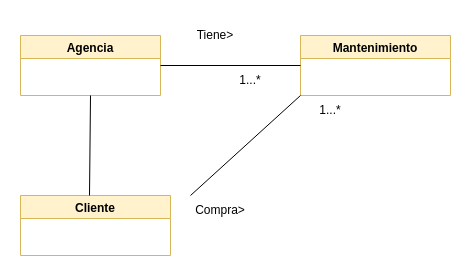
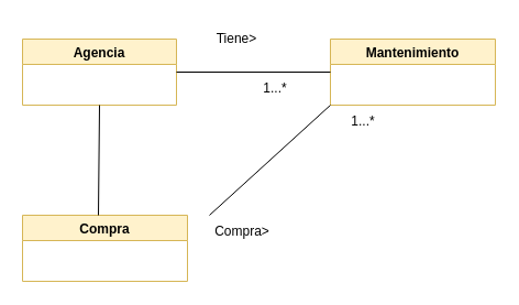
  <mxCell id="0" />
  <mxCell id="1" parent="0" />
  <mxCell id="2" value="Agencia" style="swimlane;fillColor=#fff2cc;strokeColor=#d6b656;" vertex="1" parent="1"><mxGeometry x="20" y="35" width="140" height="60" as="geometry" /></mxCell>
  <mxCell id="3" value="Mantenimiento" style="swimlane;fillColor=#fff2cc;strokeColor=#d6b656;" vertex="1" parent="1"><mxGeometry x="300" y="35" width="150" height="60" as="geometry" /></mxCell>
- <mxCell id="4" value="Cliente" style="swimlane;startSize=23;fillColor=#fff2cc;strokeColor=#d6b656;" vertex="1" parent="1"><mxGeometry x="20" y="195" width="150" height="60" as="geometry" /></mxCell>
+ <mxCell id="4" value="Compra" style="swimlane;startSize=23;fillColor=#fff2cc;strokeColor=#d6b656;" vertex="1" parent="1"><mxGeometry x="20" y="195" width="150" height="60" as="geometry" /></mxCell>
  <mxCell id="5" value="" style="endArrow=none;html=1;rounded=0;entryX=0;entryY=0.5;entryDx=0;entryDy=0;exitX=1;exitY=0.5;exitDx=0;exitDy=0;" edge="1" parent="1"><mxGeometry width="50" height="50" relative="1" as="geometry"><mxPoint x="160" y="65" as="sourcePoint" /><mxPoint x="300" y="65" as="targetPoint" /></mxGeometry></mxCell>
  <mxCell id="6" value="" style="endArrow=none;html=1;rounded=0;entryX=0;entryY=1;entryDx=0;entryDy=0;" edge="1" parent="1"><mxGeometry width="50" height="50" relative="1" as="geometry"><mxPoint x="190" y="195" as="sourcePoint" /><mxPoint x="300" y="95" as="targetPoint" /></mxGeometry></mxCell>
  <mxCell id="7" value="" style="endArrow=none;html=1;rounded=0;entryX=0.5;entryY=1;entryDx=0;entryDy=0;exitX=0.46;exitY=0;exitDx=0;exitDy=0;exitPerimeter=0;" edge="1" parent="1"><mxGeometry width="50" height="50" relative="1" as="geometry"><mxPoint x="89" y="195" as="sourcePoint" /><mxPoint x="90" y="95" as="targetPoint" /></mxGeometry></mxCell>
  <mxCell id="8" value="1...*" style="text;html=1;strokeColor=none;fillColor=none;align=center;verticalAlign=middle;whiteSpace=wrap;rounded=0;" vertex="1" parent="1"><mxGeometry x="300" y="95" width="60" height="30" as="geometry" /></mxCell>
  <mxCell id="9" value="Tiene&amp;gt;" style="text;html=1;strokeColor=none;fillColor=none;align=center;verticalAlign=middle;whiteSpace=wrap;rounded=0;" vertex="1" parent="1"><mxGeometry x="185" y="20" width="60" height="30" as="geometry" /></mxCell>
  <mxCell id="10" value="1...*" style="text;html=1;strokeColor=none;fillColor=none;align=center;verticalAlign=middle;whiteSpace=wrap;rounded=0;" vertex="1" parent="1"><mxGeometry x="220" y="65" width="60" height="30" as="geometry" /></mxCell>
  <mxCell id="11" value="Compra&amp;gt;" style="text;html=1;strokeColor=none;fillColor=none;align=center;verticalAlign=middle;whiteSpace=wrap;rounded=0;" vertex="1" parent="1"><mxGeometry x="190" y="195" width="60" height="30" as="geometry" /></mxCell>
